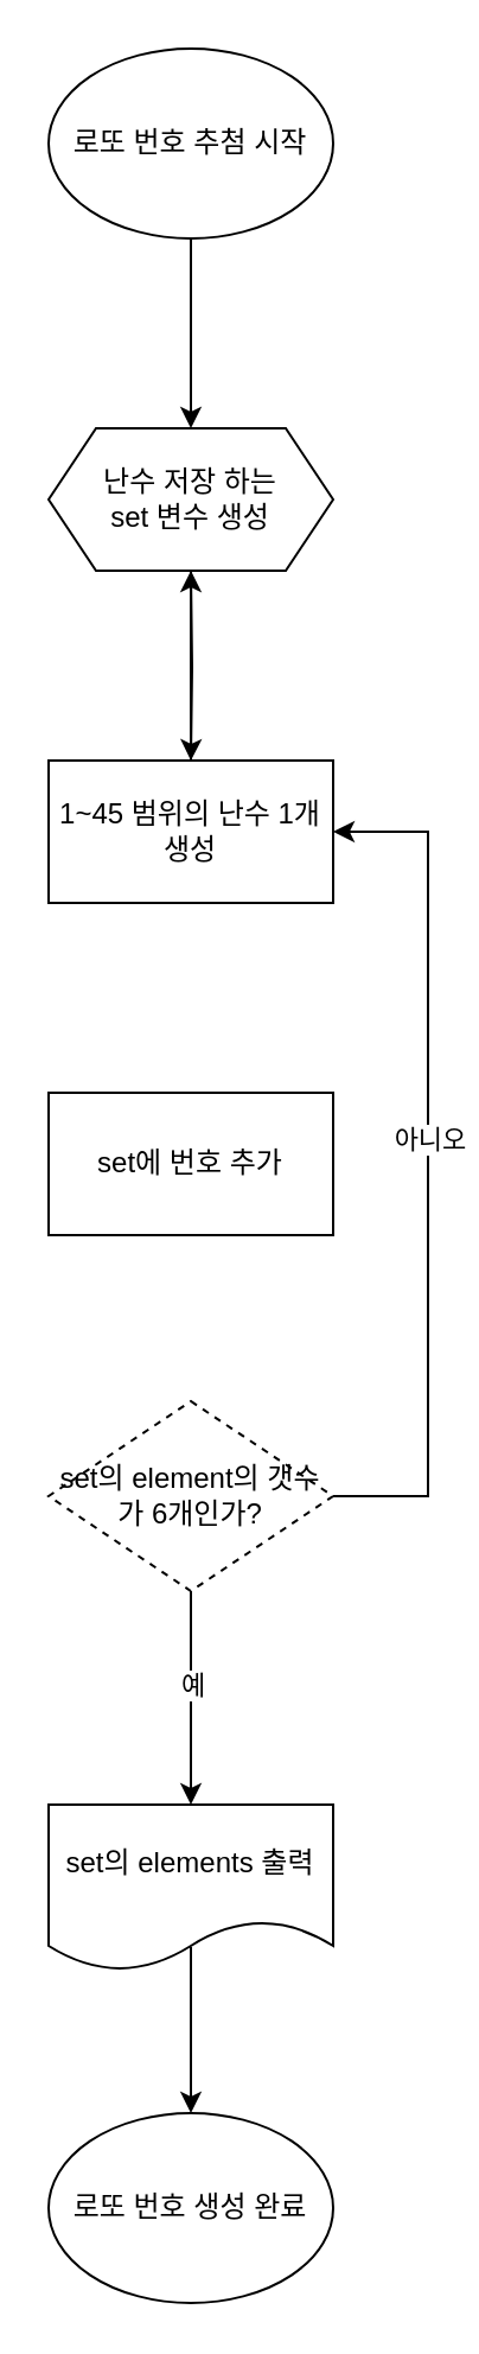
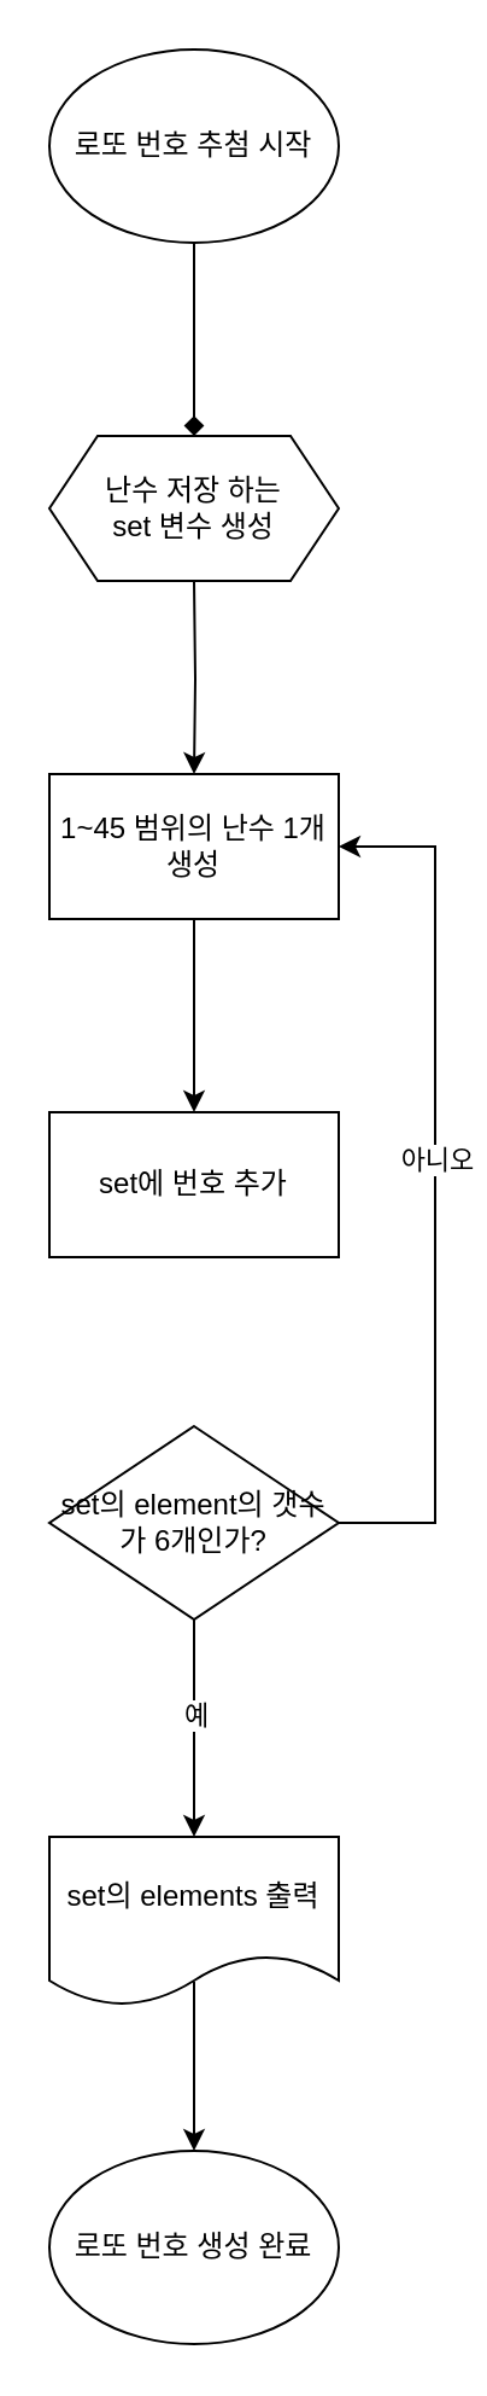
  <mxCell id="0" />
  <mxCell id="1" parent="0" />
- <mxCell id="2" style="edgeStyle=orthogonalEdgeStyle;rounded=0;orthogonalLoop=1;jettySize=auto;html=1;exitX=0.5;exitY=1;exitDx=0;exitDy=0;entryX=0.5;entryY=0;entryDx=0;entryDy=0;" edge="1" parent="1" source="3" target="15"><mxGeometry relative="1" as="geometry" /></mxCell>
+ <mxCell id="2" style="edgeStyle=orthogonalEdgeStyle;rounded=0;orthogonalLoop=1;jettySize=auto;html=1;exitX=0.5;exitY=1;exitDx=0;exitDy=0;entryX=0.5;entryY=0;entryDx=0;entryDy=0;endArrow=diamond;" edge="1" parent="1" source="3" target="15"><mxGeometry relative="1" as="geometry" /></mxCell>
  <mxCell id="3" value="로또 번호 추첨 시작" style="ellipse;whiteSpace=wrap;html=1;" parent="1" vertex="1"><mxGeometry x="20" y="20" width="120" height="80" as="geometry" /></mxCell>
  <mxCell id="4" value="" style="edgeStyle=orthogonalEdgeStyle;rounded=0;orthogonalLoop=1;jettySize=auto;html=1;" parent="1" target="6" edge="1"><mxGeometry relative="1" as="geometry"><mxPoint x="80" y="240" as="sourcePoint" /></mxGeometry></mxCell>
- <mxCell id="5" value="" style="edgeStyle=orthogonalEdgeStyle;rounded=0;orthogonalLoop=1;jettySize=auto;html=1;" parent="1" source="6" target="15" edge="1"><mxGeometry relative="1" as="geometry" /></mxCell>
+ <mxCell id="5" value="" style="edgeStyle=orthogonalEdgeStyle;rounded=0;orthogonalLoop=1;jettySize=auto;html=1;" parent="1" source="6" target="7" edge="1"><mxGeometry relative="1" as="geometry" /></mxCell>
  <mxCell id="6" value="1~45 범위의 난수 1개 생성" style="whiteSpace=wrap;html=1;" parent="1" vertex="1"><mxGeometry x="20" y="320" width="120" height="60" as="geometry" /></mxCell>
  <mxCell id="7" value="set에 번호 추가" style="whiteSpace=wrap;html=1;" parent="1" vertex="1"><mxGeometry x="20" y="460" width="120" height="60" as="geometry" /></mxCell>
  <mxCell id="8" style="edgeStyle=orthogonalEdgeStyle;rounded=0;orthogonalLoop=1;jettySize=auto;html=1;exitX=1;exitY=0.5;exitDx=0;exitDy=0;entryX=1;entryY=0.5;entryDx=0;entryDy=0;" parent="1" source="12" target="6" edge="1"><mxGeometry relative="1" as="geometry"><Array as="points"><mxPoint x="180" y="630" /><mxPoint x="180" y="350" /></Array></mxGeometry></mxCell>
  <mxCell id="9" value="아니오" style="edgeLabel;html=1;align=center;verticalAlign=middle;resizable=0;points=[];" parent="8" vertex="1" connectable="0"><mxGeometry x="0.063" relative="1" as="geometry"><mxPoint as="offset" /></mxGeometry></mxCell>
  <mxCell id="10" value="" style="edgeStyle=orthogonalEdgeStyle;rounded=0;orthogonalLoop=1;jettySize=auto;html=1;" parent="1" source="12" edge="1"><mxGeometry relative="1" as="geometry"><mxPoint x="80" y="760" as="targetPoint" /></mxGeometry></mxCell>
  <mxCell id="11" value="예" style="edgeLabel;html=1;align=center;verticalAlign=middle;resizable=0;points=[];" parent="10" vertex="1" connectable="0"><mxGeometry x="-0.133" relative="1" as="geometry"><mxPoint as="offset" /></mxGeometry></mxCell>
- <mxCell id="12" value="set의 element의 갯수가 6개인가?" style="rhombus;whiteSpace=wrap;html=1;dashed=1;" parent="1" vertex="1"><mxGeometry x="20" y="590" width="120" height="80" as="geometry" /></mxCell>
+ <mxCell id="12" value="set의 element의 갯수가 6개인가?" style="rhombus;whiteSpace=wrap;html=1;" parent="1" vertex="1"><mxGeometry x="20" y="590" width="120" height="80" as="geometry" /></mxCell>
  <mxCell id="13" value="" style="edgeStyle=orthogonalEdgeStyle;rounded=0;orthogonalLoop=1;jettySize=auto;html=1;" parent="1" edge="1"><mxGeometry relative="1" as="geometry"><mxPoint x="80" y="890" as="targetPoint" /><mxPoint x="80" y="820" as="sourcePoint" /></mxGeometry></mxCell>
  <mxCell id="14" value="로또 번호 생성 완료" style="ellipse;whiteSpace=wrap;html=1;" parent="1" vertex="1"><mxGeometry x="20" y="890" width="120" height="80" as="geometry" /></mxCell>
  <mxCell id="15" value="난수 저장 하는&lt;div&gt;set 변수 생성&lt;/div&gt;" style="shape=hexagon;perimeter=hexagonPerimeter2;whiteSpace=wrap;html=1;fixedSize=1;" vertex="1" parent="1"><mxGeometry x="20" y="180" width="120" height="60" as="geometry" /></mxCell>
  <mxCell id="16" value="set의 elements 출력" style="shape=document;whiteSpace=wrap;html=1;boundedLbl=1;" vertex="1" parent="1"><mxGeometry x="20" y="760" width="120" height="70" as="geometry" /></mxCell>
